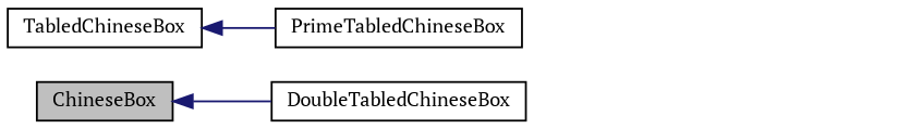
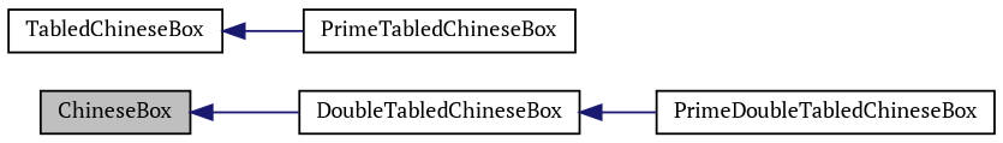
  digraph {
    fontname="PT Serif"
    rankdir=LR
    node [color=black fillcolor=white fontname="PT Serif" fontsize=10 shape=record style=filled]
    edge [color=midnightblue dir=back fontname="PT Serif" fontsize=10 labelfontname=Helvetica labelfontsize=10 style=solid]
    n1 [fillcolor=grey75 fontcolor=black height=0.2 label=ChineseBox width=0.4]
    n2 [height=0.2 label=DoubleTabledChineseBox width=0.4]
+   n3 [height=0.2 label=PrimeDoubleTabledChineseBox width=0.4]
    n4 [height=0.2 label=TabledChineseBox width=0.4]
    n5 [height=0.2 label=PrimeTabledChineseBox width=0.4]
    n1 -> n2
+   n2 -> n3
    n4 -> n5
  }
